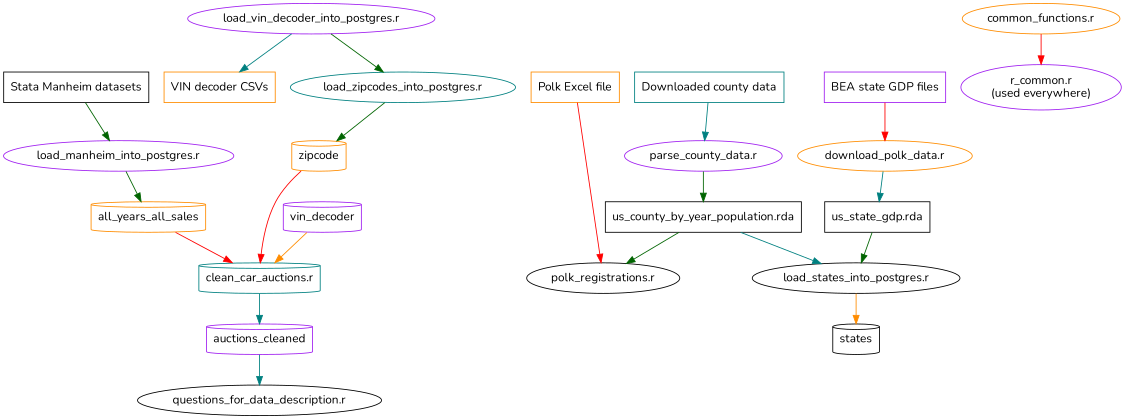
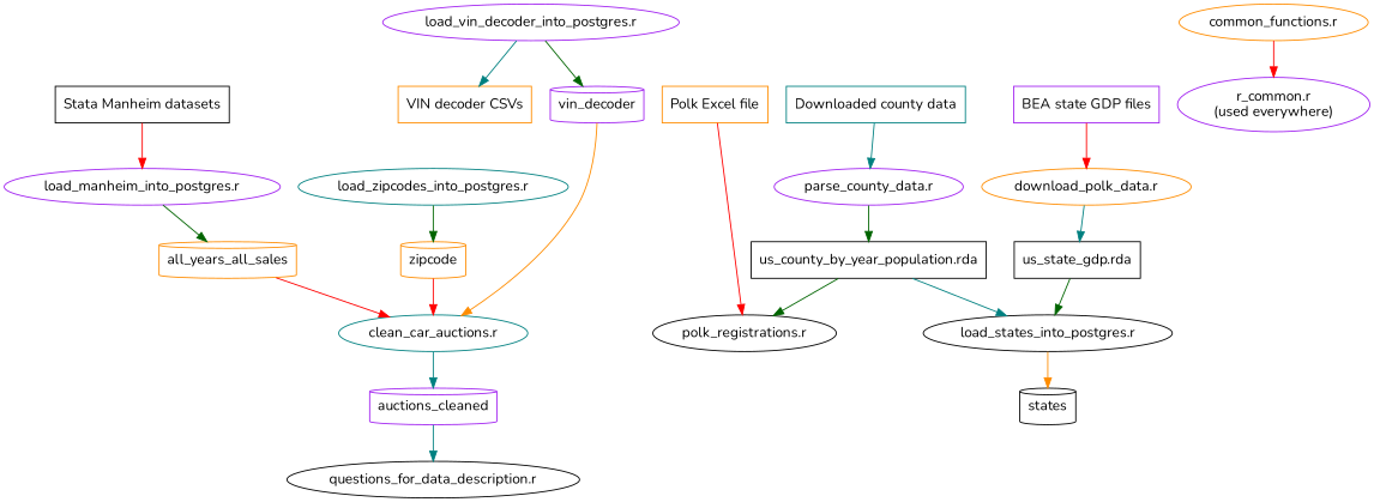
  strict digraph {
    fontname=Nunito
    node [color=black fontname=Nunito]
    edge [color=red fontname=Nunito]
    n1 [label="Stata Manheim datasets" shape=box]
    n2 [color=darkorange label="VIN decoder CSVs" shape=box]
    n3 [color=teal label="Downloaded county data" shape=box]
    n4 [color=darkorange label="Polk Excel file" shape=box]
    n5 [color=purple label="BEA state GDP files" shape=box]
    n6 [color=purple label="load_manheim_into_postgres.r"]
    n7 [color=purple label="parse_county_data.r"]
    n8 [label="polk_registrations.r"]
    n9 [color=darkorange label="download_polk_data.r"]
    n10 [color=purple label="r_common.r\n(used everywhere)"]
    n11 [color=darkorange label="common_functions.r"]
    n12 [color=teal label="load_zipcodes_into_postgres.r"]
    n13 [color=darkorange label=zipcode shape=cylinder]
-   n14 [color=teal label="clean_car_auctions.r" shape=cylinder]
+   n14 [color=teal label="clean_car_auctions.r"]
    n15 [label="us_county_by_year_population.rda" shape=box]
    n16 [label="load_states_into_postgres.r"]
    n17 [label="questions_for_data_description.r"]
    n18 [color=purple label="load_vin_decoder_into_postgres.r"]
    n19 [color=purple label=vin_decoder shape=cylinder]
    n20 [color=purple label=auctions_cleaned shape=cylinder]
    n21 [color=darkorange label=all_years_all_sales shape=cylinder]
    n22 [label=states shape=cylinder]
    n23 [label="us_state_gdp.rda" shape=box]
    subgraph sub_1 {
      rank=same
      n1
      n2
      n3
      n4
      n5
    }
-   n1 -> n6 [color=darkgreen]
+   n1 -> n6
    n3 -> n7 [color=teal]
    n4 -> n8
    n5 -> n9
    n6 -> n21 [color=darkgreen]
    n7 -> n15 [color=darkgreen]
    n9 -> n23 [color=teal]
    n11 -> n10
    n12 -> n13 [color=darkgreen]
    n13 -> n14
    n14 -> n20 [color=teal]
    n15 -> n8 [color=darkgreen]
    n15 -> n16 [color=teal]
    n16 -> n22 [color=darkorange]
    n18 -> n2 [color=teal]
-   n18 -> n12 [color=darkgreen]
+   n18 -> n19 [color=darkgreen]
    n19 -> n14 [color=darkorange]
    n20 -> n17 [color=teal]
    n21 -> n14
    n23 -> n16 [color=darkgreen]
  }
